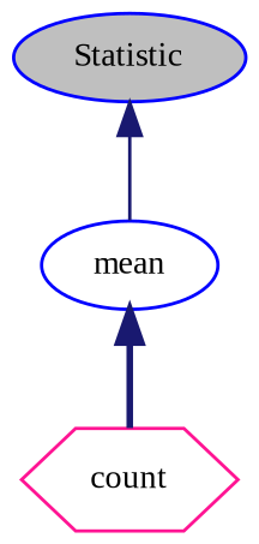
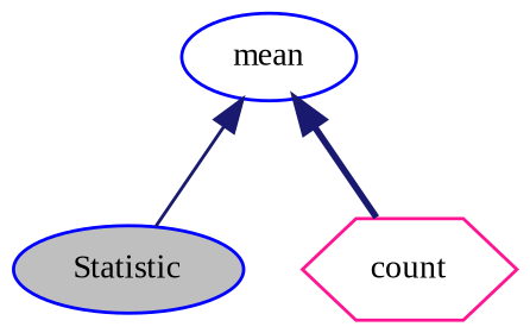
  digraph {
    fontname="Liberation Serif"
    node [color=blue fillcolor=white fontname="Liberation Serif" fontsize=10 shape=ellipse style=filled]
    edge [color=midnightblue dir=back fontname="Liberation Serif" fontsize=10 labelfontname=Helvetica labelfontsize=10]
    n1 [fillcolor=grey75 fontcolor=black height=0.2 label=Statistic width=0.4]
    n2 [height=0.2 label=mean width=0.4]
    n3 [color=deeppink height=0.2 label=count shape=hexagon width=0.4]
-   n1 -> n2 [style=solid]
+   n2 -> n1 [style=solid]
    n2 -> n3 [style=bold]
  }
